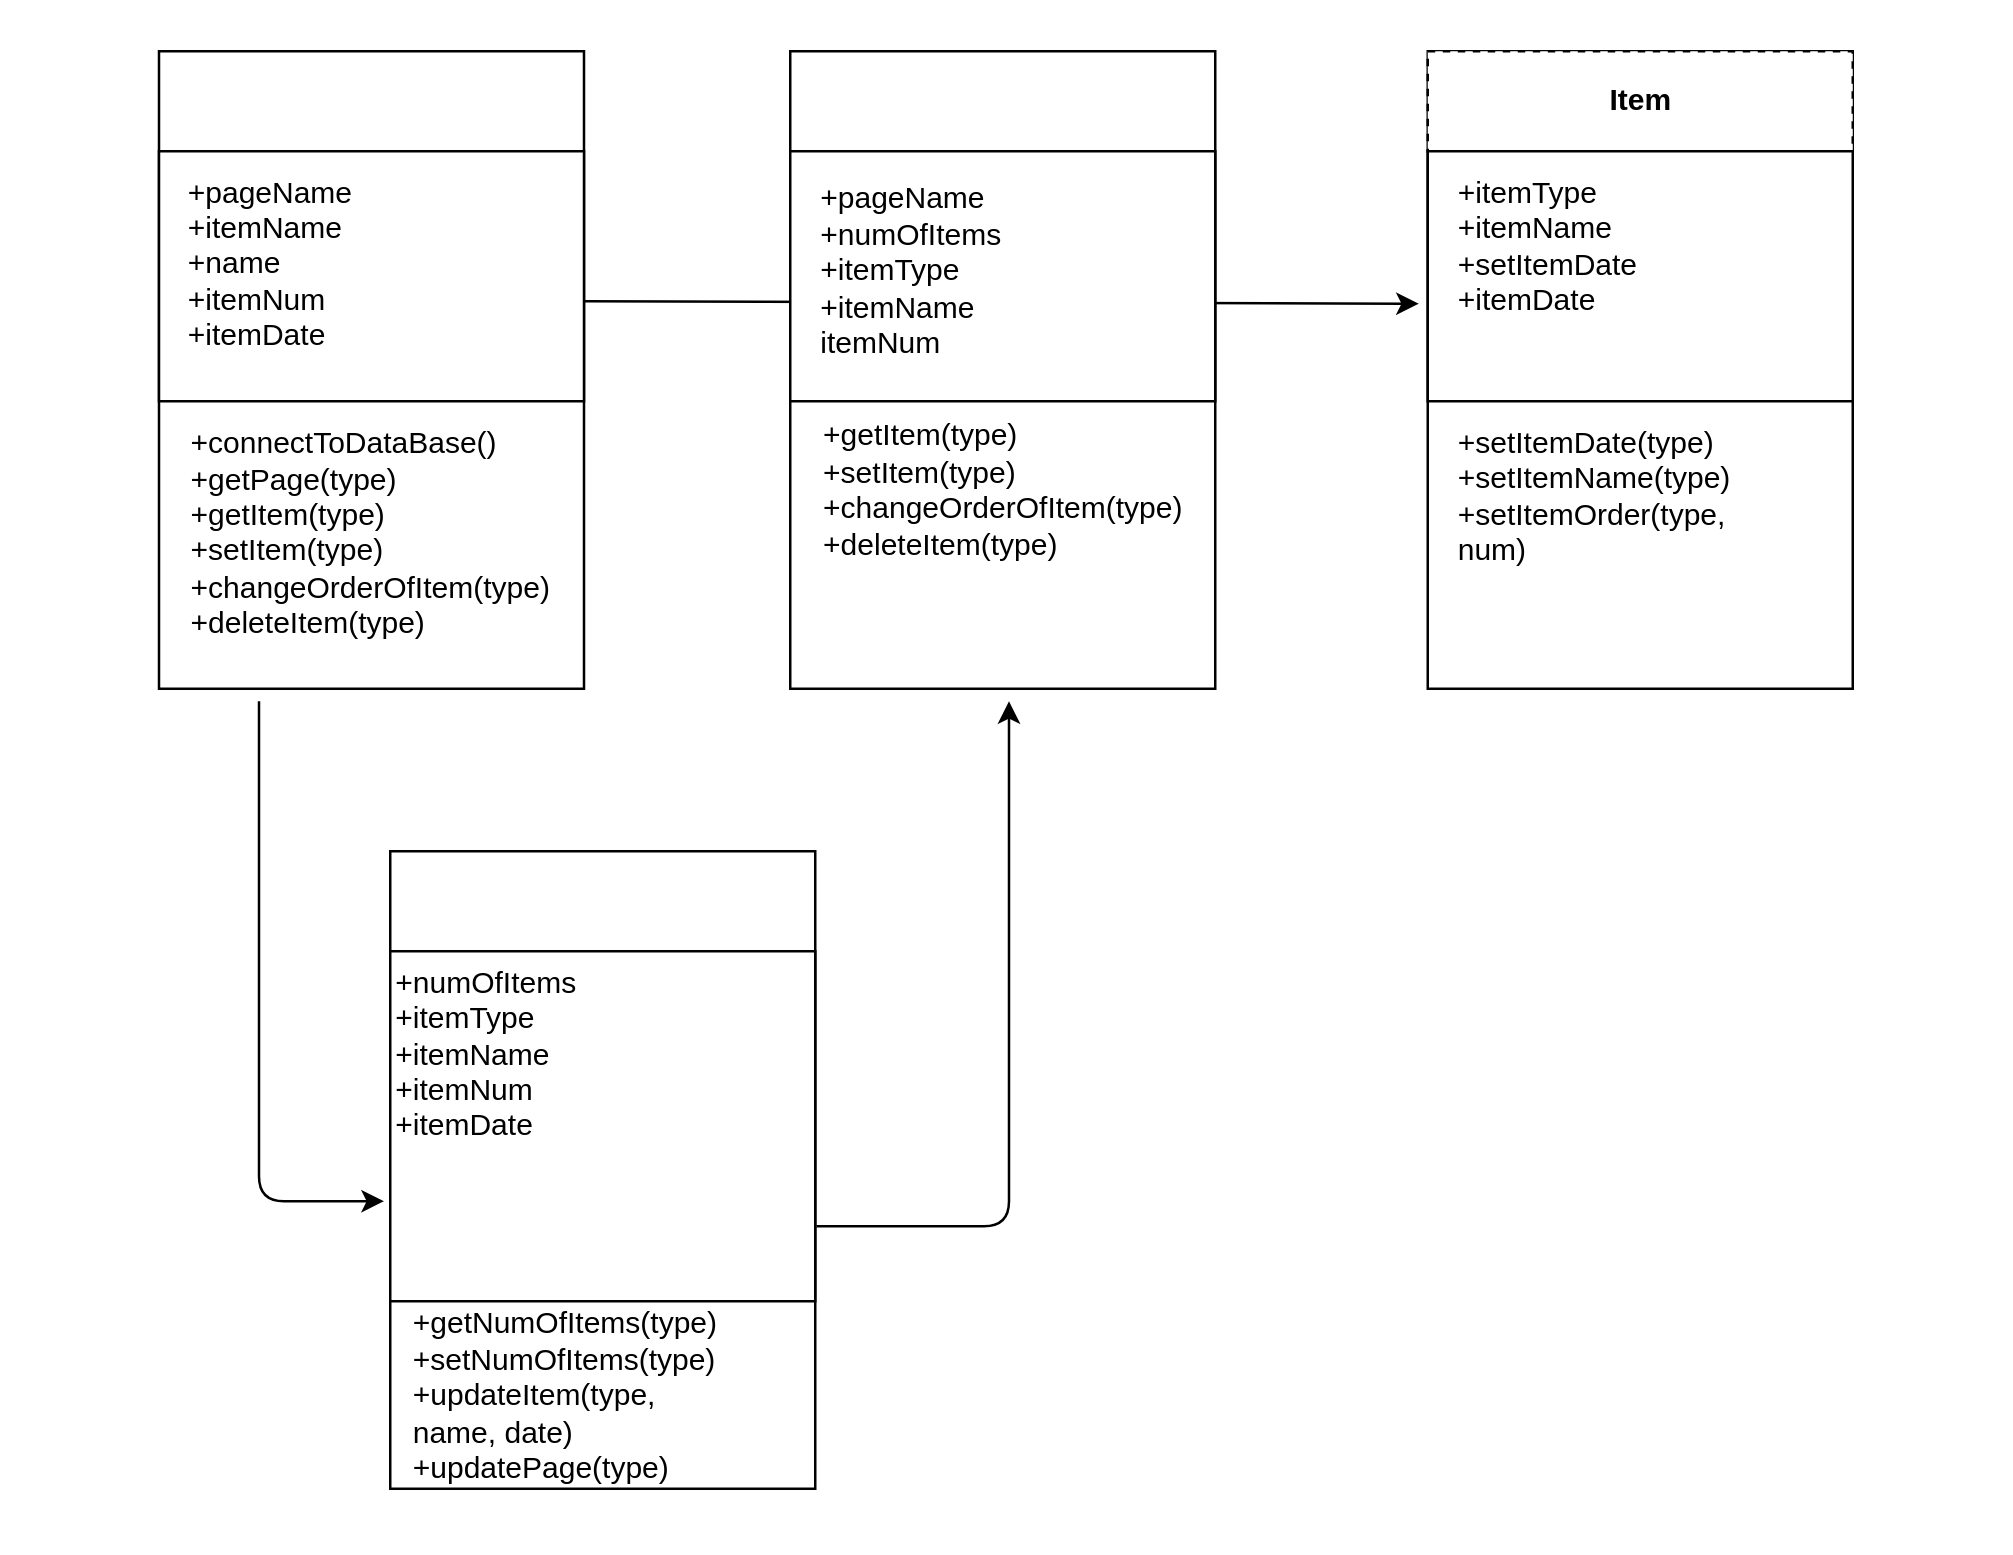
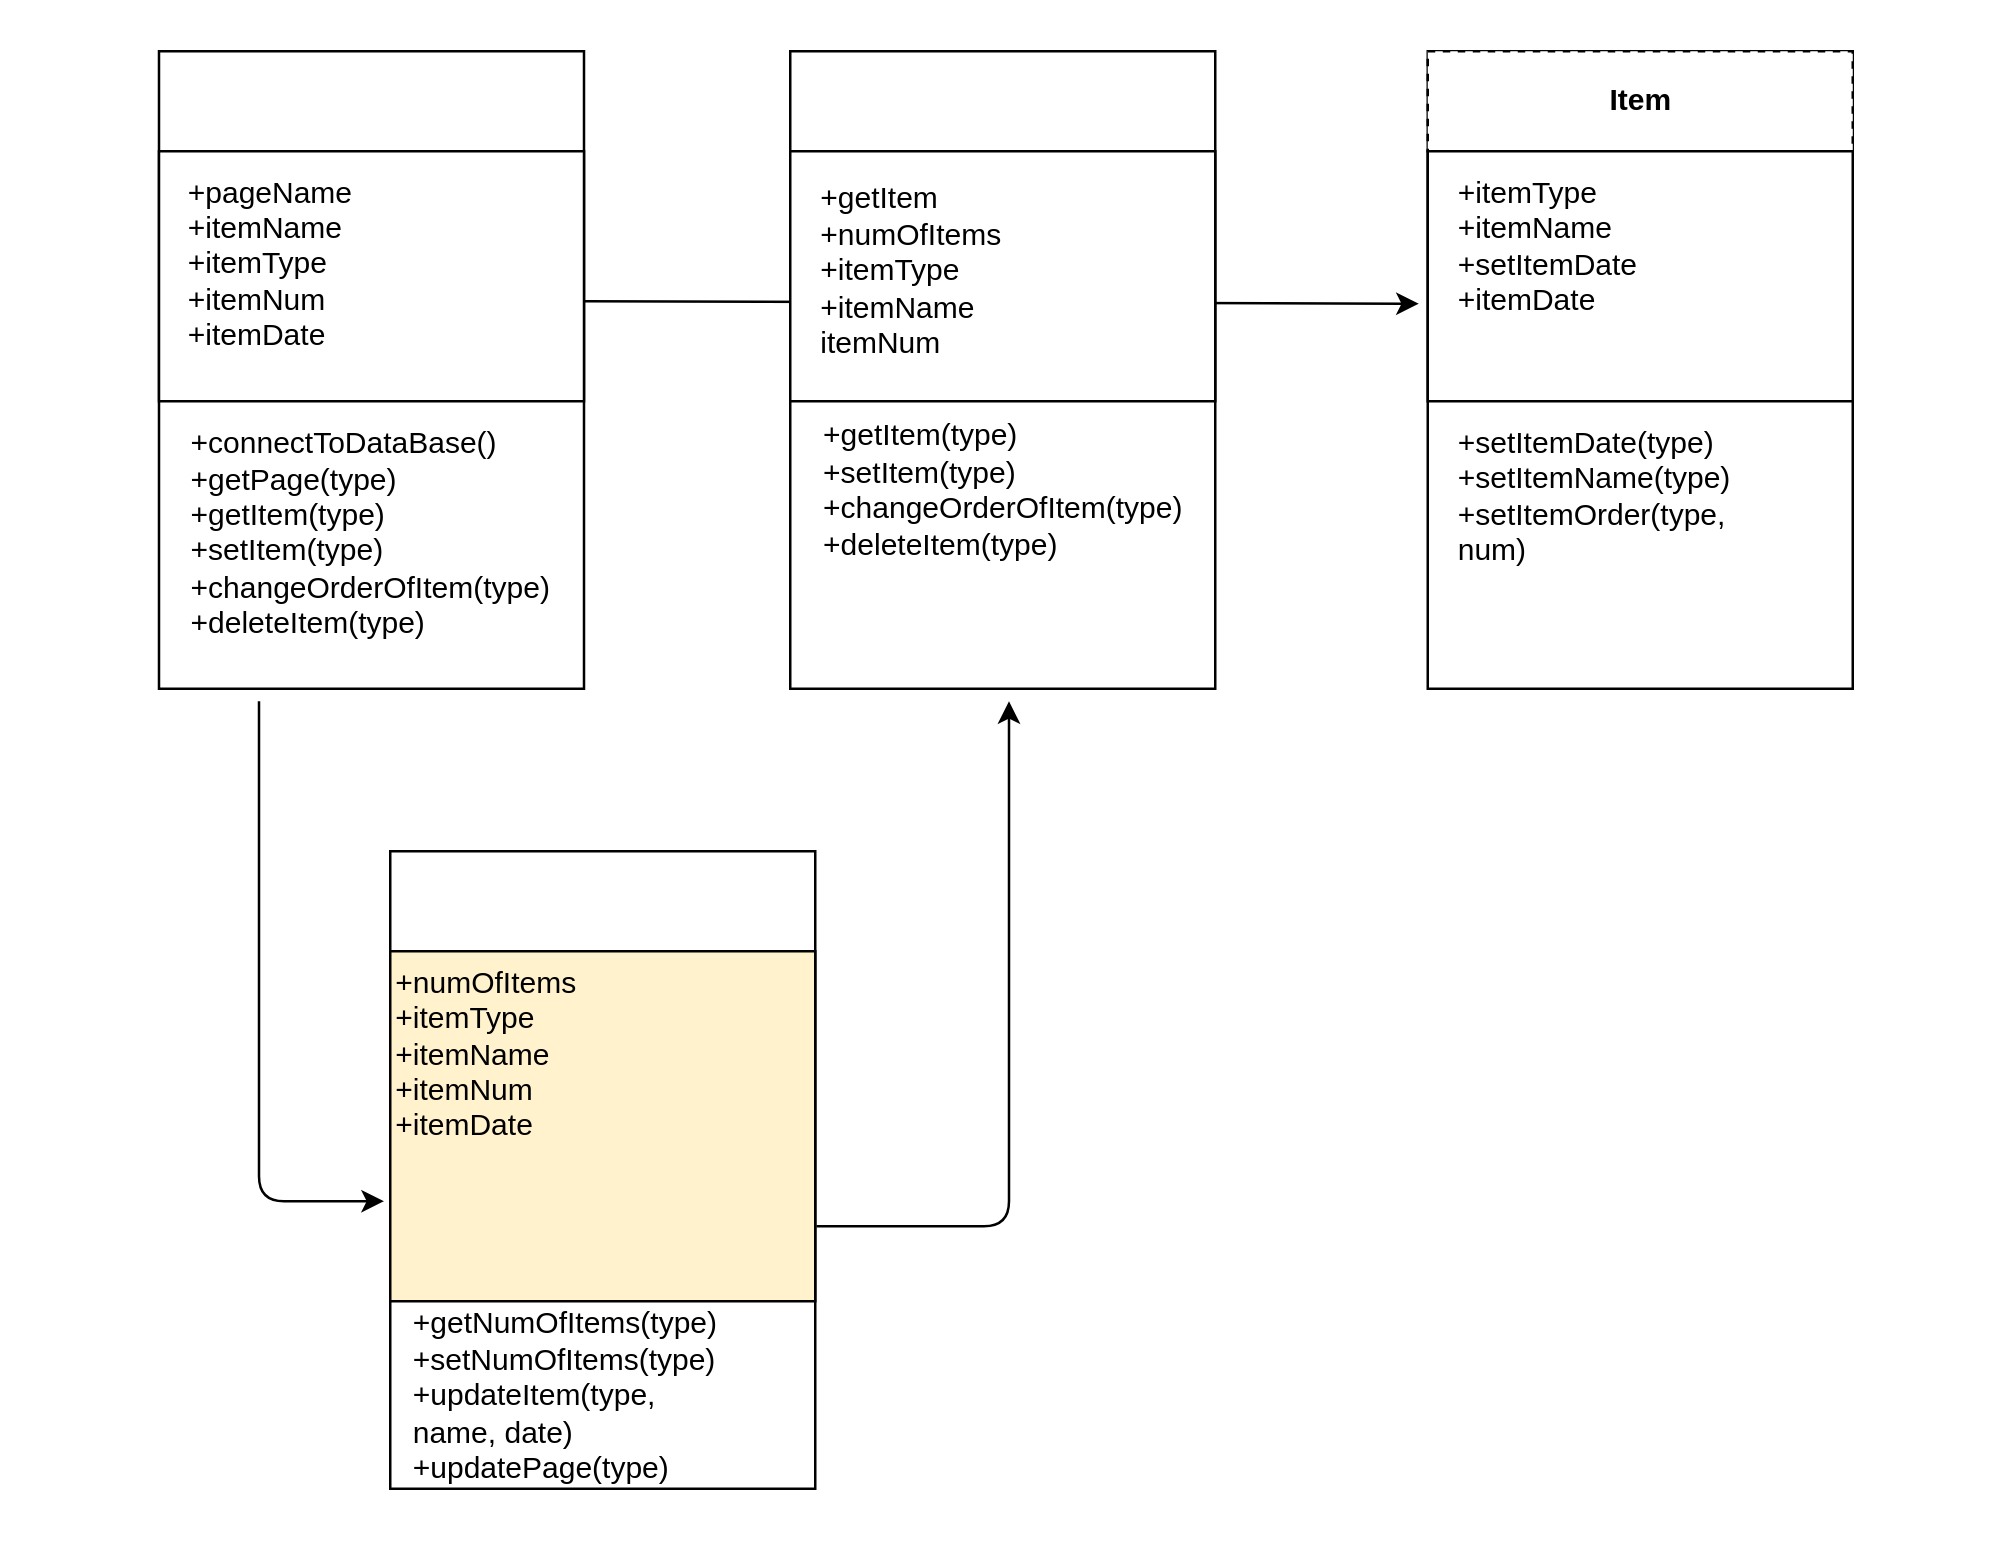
  <mxCell id="0" />
  <mxCell id="1" parent="0" />
  <mxCell id="2" value="" style="endArrow=classic;html=1;entryX=-0.021;entryY=0.61;entryDx=0;entryDy=0;entryPerimeter=0;" edge="1" parent="1" target="16"><mxGeometry width="50" height="50" relative="1" as="geometry"><mxPoint x="233" y="120" as="sourcePoint" /><mxPoint x="283" y="70" as="targetPoint" /></mxGeometry></mxCell>
  <mxCell id="3" value="&lt;div&gt;&lt;br&gt;&lt;/div&gt;&lt;div&gt;&lt;br&gt;&lt;/div&gt;&lt;div&gt;&lt;br&gt;&lt;/div&gt;&lt;div&gt;&lt;br&gt;&lt;/div&gt;&lt;div&gt;&lt;br&gt;&lt;/div&gt;&lt;div&gt;&lt;br&gt;&lt;/div&gt;&lt;div&gt;&lt;br&gt;&lt;/div&gt;&lt;div&gt;&lt;br&gt;&lt;/div&gt;&lt;div&gt;&lt;br&gt;&lt;/div&gt;&lt;div&gt;&lt;br&gt;&lt;/div&gt;&lt;div&gt;&lt;br&gt;&lt;/div&gt;&lt;div&gt;&lt;br&gt;&lt;/div&gt;&lt;div&gt;&lt;br&gt;&lt;/div&gt;" style="rounded=0;whiteSpace=wrap;html=1;rotation=90;" parent="1" vertex="1"><mxGeometry x="20.5" y="62.5" width="255" height="170" as="geometry" /></mxCell>
  <mxCell id="4" value="" style="rounded=0;whiteSpace=wrap;html=1;" parent="1" vertex="1"><mxGeometry x="63" y="60" width="170" height="100" as="geometry" /></mxCell>
- <mxCell id="5" value="&lt;div&gt;+pageName&lt;/div&gt;&lt;div&gt;+itemName&lt;/div&gt;&lt;div&gt;+name&lt;/div&gt;&lt;div&gt;+itemNum&lt;/div&gt;&lt;div&gt;+itemDate&lt;br&gt;&lt;/div&gt;" style="text;html=1;strokeColor=none;fillColor=none;align=left;verticalAlign=middle;whiteSpace=wrap;rounded=0;" parent="1" vertex="1"><mxGeometry x="73" y="60" width="150" height="90" as="geometry" /></mxCell>
+ <mxCell id="5" value="&lt;div&gt;+pageName&lt;/div&gt;&lt;div&gt;+itemName&lt;/div&gt;&lt;div&gt;+itemType&lt;/div&gt;&lt;div&gt;+itemNum&lt;/div&gt;&lt;div&gt;+itemDate&lt;br&gt;&lt;/div&gt;" style="text;html=1;strokeColor=none;fillColor=none;align=left;verticalAlign=middle;whiteSpace=wrap;rounded=0;" parent="1" vertex="1"><mxGeometry x="73" y="60" width="150" height="90" as="geometry" /></mxCell>
  <mxCell id="6" value="&lt;div align=&quot;left&quot;&gt;&lt;br&gt;&lt;/div&gt;&lt;div align=&quot;left&quot;&gt;+connectToDataBase()&lt;/div&gt;&lt;div align=&quot;left&quot;&gt;+getPage(type)&lt;/div&gt;&lt;div align=&quot;left&quot;&gt;+getItem(type)&lt;/div&gt;&lt;div align=&quot;left&quot;&gt;+setItem(type)&lt;/div&gt;&lt;div align=&quot;left&quot;&gt;+changeOrderOfItem(type)&lt;/div&gt;&lt;div align=&quot;left&quot;&gt;+deleteItem(type)&lt;/div&gt;&lt;div align=&quot;left&quot;&gt;&lt;br&gt;&lt;/div&gt;&lt;div align=&quot;left&quot;&gt;&lt;br&gt;&lt;/div&gt;" style="text;html=1;strokeColor=none;fillColor=none;align=center;verticalAlign=middle;whiteSpace=wrap;rounded=0;" parent="1" vertex="1"><mxGeometry x="73" y="170" width="150" height="100" as="geometry" /></mxCell>
  <mxCell id="7" value="&lt;div&gt;&lt;br&gt;&lt;/div&gt;&lt;div&gt;&lt;br&gt;&lt;/div&gt;&lt;div&gt;&lt;br&gt;&lt;/div&gt;&lt;div&gt;&lt;br&gt;&lt;/div&gt;&lt;div&gt;&lt;br&gt;&lt;/div&gt;&lt;div&gt;&lt;br&gt;&lt;/div&gt;&lt;div&gt;&lt;br&gt;&lt;/div&gt;&lt;div&gt;&lt;br&gt;&lt;/div&gt;&lt;div&gt;&lt;br&gt;&lt;/div&gt;&lt;div&gt;&lt;br&gt;&lt;/div&gt;&lt;div&gt;&lt;br&gt;&lt;/div&gt;&lt;div&gt;&lt;br&gt;&lt;/div&gt;&lt;div&gt;&lt;br&gt;&lt;/div&gt;" style="rounded=0;whiteSpace=wrap;html=1;rotation=90;" parent="1" vertex="1"><mxGeometry x="113" y="382.5" width="255" height="170" as="geometry" /></mxCell>
- <mxCell id="8" value="&lt;div align=&quot;left&quot;&gt;&lt;br&gt;&lt;/div&gt;&lt;div align=&quot;left&quot;&gt;&lt;br&gt;&lt;/div&gt;&lt;div align=&quot;left&quot;&gt;+numOfItems&lt;/div&gt;&lt;div align=&quot;left&quot;&gt;+itemType&lt;br&gt;&lt;/div&gt;&lt;div align=&quot;left&quot;&gt;+itemName&lt;/div&gt;&lt;div align=&quot;left&quot;&gt;+itemNum&lt;br&gt;&lt;/div&gt;&lt;div align=&quot;left&quot;&gt;+itemDate&lt;br&gt;&lt;/div&gt;&lt;div align=&quot;left&quot;&gt;&lt;br&gt;&lt;/div&gt;&lt;div align=&quot;left&quot;&gt;&lt;br&gt;&lt;/div&gt;&lt;div align=&quot;left&quot;&gt;&lt;br&gt;&lt;/div&gt;&lt;div align=&quot;left&quot;&gt;&lt;br&gt;&lt;/div&gt;&lt;div align=&quot;left&quot;&gt;&lt;br&gt;&lt;/div&gt;&lt;div align=&quot;left&quot;&gt;&lt;br&gt;&lt;/div&gt;" style="rounded=0;whiteSpace=wrap;html=1;align=left;" parent="1" vertex="1"><mxGeometry x="155.5" y="380" width="170" height="140" as="geometry" /></mxCell>
+ <mxCell id="8" value="&lt;div align=&quot;left&quot;&gt;&lt;br&gt;&lt;/div&gt;&lt;div align=&quot;left&quot;&gt;&lt;br&gt;&lt;/div&gt;&lt;div align=&quot;left&quot;&gt;+numOfItems&lt;/div&gt;&lt;div align=&quot;left&quot;&gt;+itemType&lt;br&gt;&lt;/div&gt;&lt;div align=&quot;left&quot;&gt;+itemName&lt;/div&gt;&lt;div align=&quot;left&quot;&gt;+itemNum&lt;br&gt;&lt;/div&gt;&lt;div align=&quot;left&quot;&gt;+itemDate&lt;br&gt;&lt;/div&gt;&lt;div align=&quot;left&quot;&gt;&lt;br&gt;&lt;/div&gt;&lt;div align=&quot;left&quot;&gt;&lt;br&gt;&lt;/div&gt;&lt;div align=&quot;left&quot;&gt;&lt;br&gt;&lt;/div&gt;&lt;div align=&quot;left&quot;&gt;&lt;br&gt;&lt;/div&gt;&lt;div align=&quot;left&quot;&gt;&lt;br&gt;&lt;/div&gt;&lt;div align=&quot;left&quot;&gt;&lt;br&gt;&lt;/div&gt;" style="rounded=0;whiteSpace=wrap;html=1;align=left;fillColor=#fff2cc;" parent="1" vertex="1"><mxGeometry x="155.5" y="380" width="170" height="140" as="geometry" /></mxCell>
  <mxCell id="9" value="&lt;div&gt;+getNumOfItems(type)&lt;/div&gt;&lt;div&gt;+setNumOfItems(type)&lt;br&gt;&lt;/div&gt;&lt;div&gt;+updateItem(type, name, date)&lt;/div&gt;&lt;div&gt;+updatePage(type)&lt;/div&gt;&lt;div&gt;&lt;br&gt;&lt;/div&gt;" style="text;html=1;strokeColor=none;fillColor=none;align=left;verticalAlign=middle;whiteSpace=wrap;rounded=0;" parent="1" vertex="1"><mxGeometry x="163" y="530" width="130" height="70" as="geometry" /></mxCell>
  <mxCell id="10" value="&lt;div&gt;&lt;br&gt;&lt;/div&gt;&lt;div&gt;&lt;br&gt;&lt;/div&gt;&lt;div&gt;&lt;br&gt;&lt;/div&gt;&lt;div&gt;&lt;br&gt;&lt;/div&gt;&lt;div&gt;&lt;br&gt;&lt;/div&gt;&lt;div&gt;&lt;br&gt;&lt;/div&gt;&lt;div&gt;&lt;br&gt;&lt;/div&gt;&lt;div&gt;&lt;br&gt;&lt;/div&gt;&lt;div&gt;&lt;br&gt;&lt;/div&gt;&lt;div&gt;&lt;br&gt;&lt;/div&gt;&lt;div&gt;&lt;br&gt;&lt;/div&gt;&lt;div&gt;&lt;br&gt;&lt;/div&gt;&lt;div&gt;&lt;br&gt;&lt;/div&gt;" style="rounded=0;whiteSpace=wrap;html=1;rotation=90;" parent="1" vertex="1"><mxGeometry x="273" y="62.5" width="255" height="170" as="geometry" /></mxCell>
  <mxCell id="11" value="" style="rounded=0;whiteSpace=wrap;html=1;" parent="1" vertex="1"><mxGeometry x="315.5" y="60" width="170" height="100" as="geometry" /></mxCell>
- <mxCell id="12" value="&lt;div&gt;&lt;br&gt;&lt;/div&gt;&lt;div&gt;+pageName&lt;/div&gt;&lt;div&gt;+numOfItems&lt;/div&gt;&lt;div&gt;+itemType&lt;/div&gt;&lt;div&gt;+itemName&lt;/div&gt;&lt;div&gt;itemNum&lt;br&gt;&lt;/div&gt;&lt;div&gt;&lt;br&gt;&lt;/div&gt;&lt;div&gt;&lt;br&gt;&lt;/div&gt;" style="text;html=1;strokeColor=none;fillColor=none;align=left;verticalAlign=middle;whiteSpace=wrap;rounded=0;" parent="1" vertex="1"><mxGeometry x="325.5" y="70" width="170" height="90" as="geometry" /></mxCell>
+ <mxCell id="12" value="&lt;div&gt;&lt;br&gt;&lt;/div&gt;&lt;div&gt;+getItem&lt;/div&gt;&lt;div&gt;+numOfItems&lt;/div&gt;&lt;div&gt;+itemType&lt;/div&gt;&lt;div&gt;+itemName&lt;/div&gt;&lt;div&gt;itemNum&lt;br&gt;&lt;/div&gt;&lt;div&gt;&lt;br&gt;&lt;/div&gt;&lt;div&gt;&lt;br&gt;&lt;/div&gt;" style="text;html=1;strokeColor=none;fillColor=none;align=left;verticalAlign=middle;whiteSpace=wrap;rounded=0;" parent="1" vertex="1"><mxGeometry x="325.5" y="70" width="170" height="90" as="geometry" /></mxCell>
  <mxCell id="13" value="&lt;div align=&quot;left&quot;&gt;+getItem(type)&lt;/div&gt;&lt;div align=&quot;left&quot;&gt;+setItem(type)&lt;/div&gt;&lt;div align=&quot;left&quot;&gt;+changeOrderOfItem(type)&lt;/div&gt;&lt;div align=&quot;left&quot;&gt;+deleteItem(type)&lt;/div&gt;&lt;div align=&quot;left&quot;&gt;&lt;br&gt;&lt;/div&gt;&lt;div align=&quot;left&quot;&gt;&lt;br&gt;&lt;/div&gt;" style="text;html=1;strokeColor=none;fillColor=none;align=center;verticalAlign=middle;whiteSpace=wrap;rounded=0;" parent="1" vertex="1"><mxGeometry x="335.5" y="160" width="130" height="100" as="geometry" /></mxCell>
  <mxCell id="14" value="&lt;div&gt;&lt;br&gt;&lt;/div&gt;&lt;div&gt;&lt;br&gt;&lt;/div&gt;&lt;div&gt;&lt;br&gt;&lt;/div&gt;&lt;div&gt;&lt;br&gt;&lt;/div&gt;&lt;div&gt;&lt;br&gt;&lt;/div&gt;&lt;div&gt;&lt;br&gt;&lt;/div&gt;&lt;div&gt;&lt;br&gt;&lt;/div&gt;&lt;div&gt;&lt;br&gt;&lt;/div&gt;&lt;div&gt;&lt;br&gt;&lt;/div&gt;&lt;div&gt;&lt;br&gt;&lt;/div&gt;&lt;div&gt;&lt;br&gt;&lt;/div&gt;&lt;div&gt;&lt;br&gt;&lt;/div&gt;&lt;div&gt;&lt;br&gt;&lt;/div&gt;" style="rounded=0;whiteSpace=wrap;html=1;rotation=90;" parent="1" vertex="1"><mxGeometry x="528" y="62.5" width="255" height="170" as="geometry" /></mxCell>
  <mxCell id="15" value="&lt;b&gt;Item&lt;/b&gt;" style="rounded=0;whiteSpace=wrap;html=1;dashed=1;" parent="1" vertex="1"><mxGeometry x="570.5" y="20" width="170" height="40" as="geometry" /></mxCell>
  <mxCell id="16" value="" style="rounded=0;whiteSpace=wrap;html=1;" parent="1" vertex="1"><mxGeometry x="570.5" y="60" width="170" height="100" as="geometry" /></mxCell>
  <mxCell id="17" value="&lt;div&gt;+itemType&lt;br&gt;&lt;/div&gt;&lt;div&gt;+itemName&lt;/div&gt;&lt;div&gt;+setItemDate&lt;/div&gt;&lt;div&gt;+itemDate&lt;/div&gt;" style="text;html=1;strokeColor=none;fillColor=none;align=left;verticalAlign=middle;whiteSpace=wrap;rounded=0;" parent="1" vertex="1"><mxGeometry x="580.5" y="62.5" width="162.5" height="70" as="geometry" /></mxCell>
  <mxCell id="18" value="&lt;div align=&quot;left&quot;&gt;+setItemDate(type)&lt;/div&gt;&lt;div align=&quot;left&quot;&gt;+setItemName(type)&lt;/div&gt;&lt;div align=&quot;left&quot;&gt;+setItemOrder(type, num)&lt;br&gt;&lt;/div&gt;&lt;div align=&quot;left&quot;&gt;&lt;br&gt;&lt;/div&gt;&lt;div align=&quot;left&quot;&gt;&lt;br&gt;&lt;/div&gt;&lt;div align=&quot;left&quot;&gt;&lt;br&gt;&lt;/div&gt;&lt;div align=&quot;left&quot;&gt;&lt;br&gt;&lt;/div&gt;" style="text;html=1;strokeColor=none;fillColor=none;align=left;verticalAlign=middle;whiteSpace=wrap;rounded=0;" parent="1" vertex="1"><mxGeometry x="580.5" y="177" width="130" height="100" as="geometry" /></mxCell>
  <mxCell id="19" value="" style="endArrow=classic;html=1;edgeStyle=orthogonalEdgeStyle;" edge="1" parent="1"><mxGeometry width="50" height="50" relative="1" as="geometry"><mxPoint x="103" y="280" as="sourcePoint" /><mxPoint x="153" y="480" as="targetPoint" /><Array as="points"><mxPoint x="103" y="480" /><mxPoint x="147" y="480" /></Array></mxGeometry></mxCell>
  <mxCell id="20" value="" style="endArrow=classic;html=1;edgeStyle=orthogonalEdgeStyle;" edge="1" parent="1"><mxGeometry width="50" height="50" relative="1" as="geometry"><mxPoint x="326" y="490" as="sourcePoint" /><mxPoint x="403" y="280" as="targetPoint" /><Array as="points"><mxPoint x="326" y="490" /><mxPoint x="403" y="490" /></Array></mxGeometry></mxCell>
